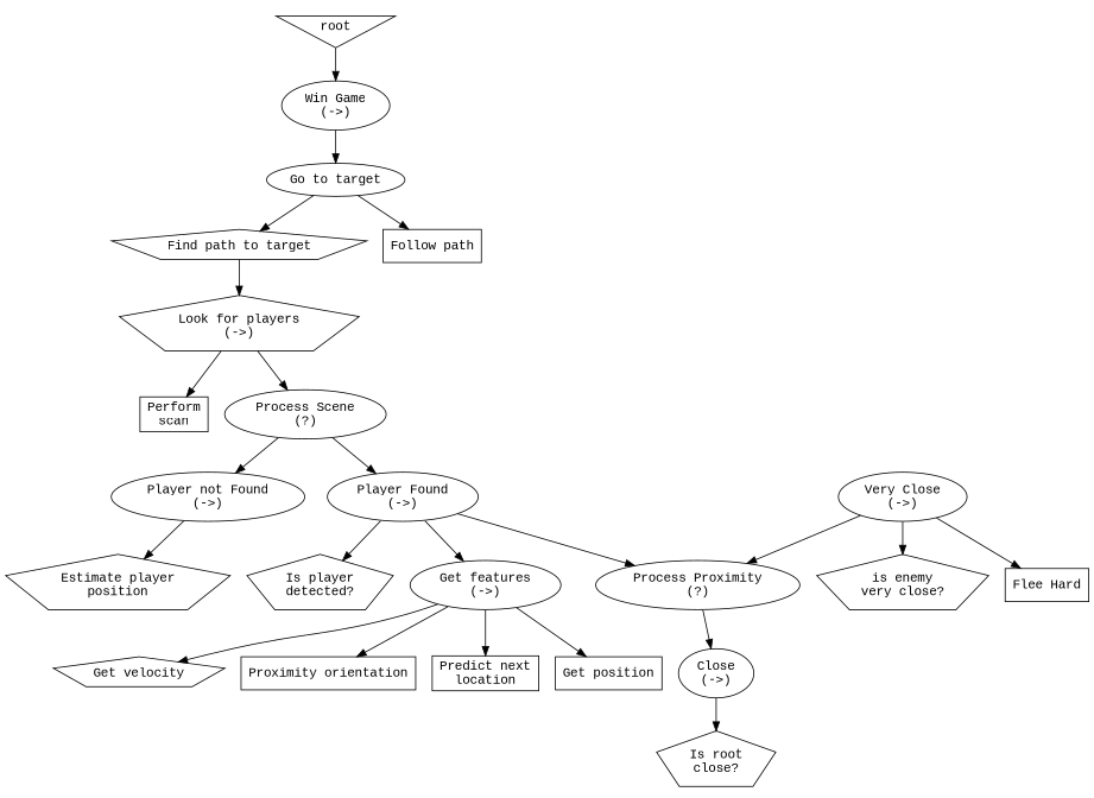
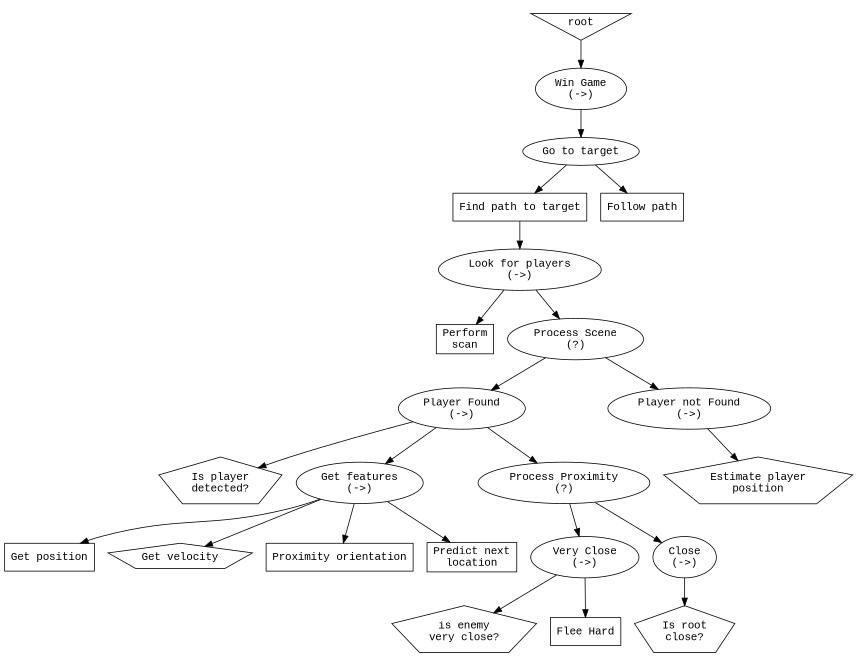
  digraph {
    fontname="Liberation Mono"
    node [fontname="Liberation Mono"]
    edge [fontname="Liberation Mono"]
    root [shape=invtriangle]
    n2 [label="Win Game\n(->)"]
    n3 [label="Go to target"]
-   n4 [label="Look for players\n(->)" shape=pentagon]
+   n4 [label="Look for players\n(->)"]
    n5 [label="Perform\nscan" shape=box]
    n6 [label="Process Scene\n(?)"]
-   n7 [label="Find path to target" shape=pentagon]
+   n7 [label="Find path to target" shape=box]
    n8 [label="Follow path" shape=box]
    n9 [label="Player Found\n(->)"]
    n10 [label="Player not Found\n(->)"]
    n11 [label="Is player\ndetected?" shape=pentagon]
    n12 [label="Get features\n(->)"]
    n13 [label="Process Proximity\n(?)"]
    n14 [label="Estimate player\nposition" shape=pentagon]
    n15 [label="Get position" shape=box]
    n16 [label="Get velocity" shape=pentagon]
    n17 [label="Proximity orientation" shape=box]
    n18 [label="Predict next\nlocation" shape=box]
    n19 [label="Very Close\n(->)"]
    n20 [label="Close\n(->)"]
    n21 [label="is enemy\nvery close?" shape=pentagon]
    n22 [label="Flee Hard" shape=box]
    n23 [label="Is root\nclose?" shape=pentagon]
    root -> n2
    n2 -> n3
    n3 -> n7
    n3 -> n8
    n4 -> n5
    n4 -> n6
    n6 -> n9
    n6 -> n10
    n7 -> n4
    n9 -> n11
    n9 -> n12
    n9 -> n13
    n10 -> n14
    n12 -> n15
    n12 -> n16
    n12 -> n17
    n12 -> n18
-   n19 -> n13
+   n13 -> n19
    n13 -> n20
    n19 -> n21
    n19 -> n22
    n20 -> n23
  }
